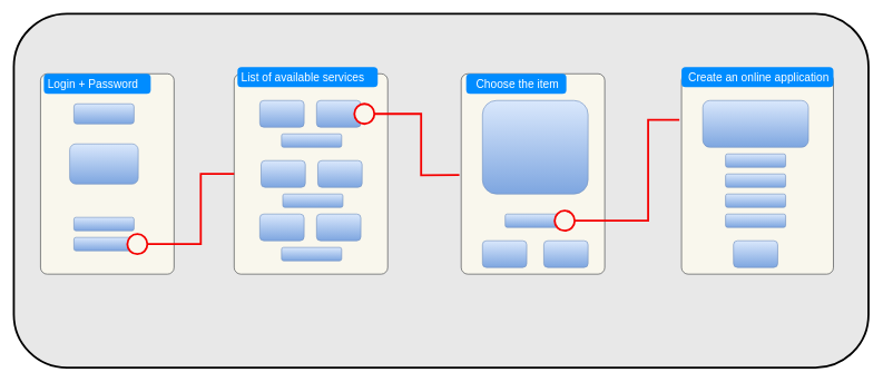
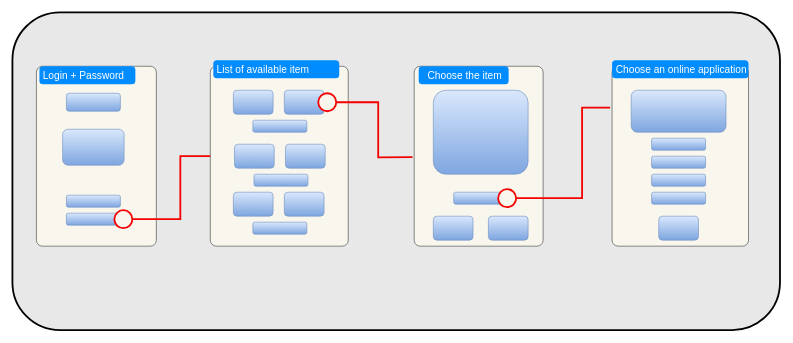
  <mxCell id="0" />
  <mxCell id="1" parent="0" />
  <mxCell id="2" value="" style="rounded=1;whiteSpace=wrap;html=1;strokeColor=#000000;strokeWidth=3;fillColor=#e8e8e8;" vertex="1" parent="1"><mxGeometry x="20" y="20" width="1280" height="530" as="geometry" /></mxCell>
  <mxCell id="3" value="" style="shape=mxgraph.mockup.containers.marginRect;rectMarginTop=10;strokeWidth=1;dashed=0;rounded=1;arcSize=5;recursiveResize=0;fillColor=#f9f7ed;strokeColor=#36393d;" vertex="1" parent="1"><mxGeometry x="60" y="100" width="200" height="310" as="geometry" /></mxCell>
  <mxCell id="4" value="Login + Password" style="shape=rect;strokeColor=none;fillColor=#008cff;strokeWidth=1;dashed=0;rounded=1;arcSize=20;fontColor=#ffffff;fontSize=17;spacing=2;spacingTop=-2;align=left;autosize=1;spacingLeft=4;resizeWidth=0;resizeHeight=0;perimeter=none;" vertex="1" parent="3"><mxGeometry x="5" y="10" width="160" height="30" as="geometry" /></mxCell>
  <mxCell id="5" value="" style="rounded=1;whiteSpace=wrap;html=1;fillColor=#dae8fc;strokeColor=#6c8ebf;gradientColor=#7ea6e0;" vertex="1" parent="3"><mxGeometry x="50" y="55" width="90" height="30" as="geometry" /></mxCell>
  <mxCell id="6" value="" style="rounded=1;whiteSpace=wrap;html=1;fillColor=#dae8fc;strokeColor=#6c8ebf;gradientColor=#7ea6e0;" vertex="1" parent="3"><mxGeometry x="43.75" y="115" width="102.5" height="60" as="geometry" /></mxCell>
  <mxCell id="7" value="" style="rounded=1;whiteSpace=wrap;html=1;fillColor=#dae8fc;strokeColor=#6c8ebf;gradientColor=#7ea6e0;" vertex="1" parent="3"><mxGeometry x="50" y="225" width="90" height="20" as="geometry" /></mxCell>
  <mxCell id="8" value="" style="rounded=1;whiteSpace=wrap;html=1;fillColor=#dae8fc;strokeColor=#6c8ebf;gradientColor=#7ea6e0;" vertex="1" parent="3"><mxGeometry x="50" y="255" width="90" height="20" as="geometry" /></mxCell>
  <mxCell id="9" value="" style="ellipse;whiteSpace=wrap;html=1;aspect=fixed;fillColor=#f9f7ed;strokeColor=#f50000;strokeWidth=3;perimeterSpacing=0;" vertex="1" parent="3"><mxGeometry x="130" y="250" width="30" height="30" as="geometry" /></mxCell>
  <mxCell id="10" value="" style="shape=mxgraph.mockup.containers.marginRect;rectMarginTop=10;strokeColor=#36393d;strokeWidth=1;dashed=0;rounded=1;arcSize=5;recursiveResize=0;fillColor=#f9f7ed;" vertex="1" parent="1"><mxGeometry x="350" y="100" width="230" height="310" as="geometry" /></mxCell>
  <mxCell id="11" value="" style="rounded=1;whiteSpace=wrap;html=1;fillColor=#dae8fc;strokeColor=#6c8ebf;gradientColor=#7ea6e0;" vertex="1" parent="10"><mxGeometry x="123.44" y="50" width="66.25" height="40" as="geometry" /></mxCell>
- <mxCell id="12" value="List of available services" style="shape=rect;strokeColor=none;fillColor=#008cff;strokeWidth=1;dashed=0;rounded=1;arcSize=20;fontColor=#ffffff;fontSize=17;spacing=2;spacingTop=-2;align=left;autosize=1;spacingLeft=4;resizeWidth=0;resizeHeight=0;perimeter=none;" vertex="1" parent="10"><mxGeometry x="5" width="210" height="30" as="geometry" /></mxCell>
+ <mxCell id="12" value="List of available item" style="shape=rect;strokeColor=none;fillColor=#008cff;strokeWidth=1;dashed=0;rounded=1;arcSize=20;fontColor=#ffffff;fontSize=17;spacing=2;spacingTop=-2;align=left;autosize=1;spacingLeft=4;resizeWidth=0;resizeHeight=0;perimeter=none;" vertex="1" parent="10"><mxGeometry x="5" width="210" height="30" as="geometry" /></mxCell>
  <mxCell id="13" value="" style="rounded=1;whiteSpace=wrap;html=1;fillColor=#dae8fc;strokeColor=#6c8ebf;gradientColor=#7ea6e0;" vertex="1" parent="10"><mxGeometry x="38.44" y="50" width="66.25" height="40" as="geometry" /></mxCell>
  <mxCell id="14" value="" style="rounded=1;whiteSpace=wrap;html=1;fillColor=#dae8fc;strokeColor=#6c8ebf;gradientColor=#7ea6e0;" vertex="1" parent="10"><mxGeometry x="70.94" y="100" width="90" height="20" as="geometry" /></mxCell>
  <mxCell id="15" value="" style="rounded=1;whiteSpace=wrap;html=1;fillColor=#dae8fc;strokeColor=#6c8ebf;gradientColor=#7ea6e0;" vertex="1" parent="10"><mxGeometry x="40.32" y="140" width="66.25" height="40" as="geometry" /></mxCell>
  <mxCell id="16" value="" style="rounded=1;whiteSpace=wrap;html=1;fillColor=#dae8fc;strokeColor=#6c8ebf;gradientColor=#7ea6e0;" vertex="1" parent="10"><mxGeometry x="125.32" y="140" width="66.25" height="40" as="geometry" /></mxCell>
  <mxCell id="17" value="" style="rounded=1;whiteSpace=wrap;html=1;fillColor=#dae8fc;strokeColor=#6c8ebf;gradientColor=#7ea6e0;" vertex="1" parent="10"><mxGeometry x="72.82" y="190" width="90" height="20" as="geometry" /></mxCell>
  <mxCell id="18" value="" style="rounded=1;whiteSpace=wrap;html=1;fillColor=#dae8fc;strokeColor=#6c8ebf;gradientColor=#7ea6e0;" vertex="1" parent="10"><mxGeometry x="38.44" y="220" width="66.25" height="40" as="geometry" /></mxCell>
  <mxCell id="19" value="" style="rounded=1;whiteSpace=wrap;html=1;fillColor=#dae8fc;strokeColor=#6c8ebf;gradientColor=#7ea6e0;" vertex="1" parent="10"><mxGeometry x="123.44" y="220" width="66.25" height="40" as="geometry" /></mxCell>
  <mxCell id="20" value="" style="rounded=1;whiteSpace=wrap;html=1;fillColor=#dae8fc;strokeColor=#6c8ebf;gradientColor=#7ea6e0;" vertex="1" parent="10"><mxGeometry x="70.94" y="270" width="90" height="20" as="geometry" /></mxCell>
  <mxCell id="21" value="" style="ellipse;whiteSpace=wrap;html=1;aspect=fixed;fillColor=#f9f7ed;strokeColor=#f50000;strokeWidth=3;perimeterSpacing=0;" vertex="1" parent="10"><mxGeometry x="180" y="55" width="30" height="30" as="geometry" /></mxCell>
  <mxCell id="22" value="" style="shape=mxgraph.mockup.containers.marginRect;rectMarginTop=10;strokeColor=#36393d;strokeWidth=1;dashed=0;rounded=1;arcSize=5;recursiveResize=0;fillColor=#f9f7ed;" vertex="1" parent="1"><mxGeometry x="690" y="100" width="215" height="310" as="geometry" /></mxCell>
  <mxCell id="23" value="Choose the item" style="shape=rect;strokeColor=none;fillColor=#008cff;strokeWidth=1;dashed=0;rounded=1;arcSize=20;fontColor=#ffffff;fontSize=17;spacing=2;spacingTop=-2;align=center;autosize=1;spacingLeft=4;resizeWidth=0;resizeHeight=0;perimeter=none;" vertex="1" parent="22"><mxGeometry x="7.5" y="10" width="150" height="30" as="geometry" /></mxCell>
  <mxCell id="24" value="" style="rounded=1;whiteSpace=wrap;html=1;fillColor=#dae8fc;strokeColor=#6c8ebf;gradientColor=#7ea6e0;" vertex="1" parent="22"><mxGeometry x="31.88" y="50" width="158.12" height="140" as="geometry" /></mxCell>
  <mxCell id="25" value="" style="rounded=1;whiteSpace=wrap;html=1;fillColor=#dae8fc;strokeColor=#6c8ebf;gradientColor=#7ea6e0;" vertex="1" parent="22"><mxGeometry x="65.94" y="220" width="90" height="20" as="geometry" /></mxCell>
  <mxCell id="26" value="" style="rounded=1;whiteSpace=wrap;html=1;fillColor=#dae8fc;strokeColor=#6c8ebf;gradientColor=#7ea6e0;" vertex="1" parent="22"><mxGeometry x="31.88" y="260" width="66.25" height="40" as="geometry" /></mxCell>
  <mxCell id="27" value="" style="rounded=1;whiteSpace=wrap;html=1;fillColor=#dae8fc;strokeColor=#6c8ebf;gradientColor=#7ea6e0;" vertex="1" parent="22"><mxGeometry x="123.75" y="260" width="66.25" height="40" as="geometry" /></mxCell>
  <mxCell id="28" value="" style="ellipse;whiteSpace=wrap;html=1;aspect=fixed;fillColor=#f9f7ed;strokeColor=#f50000;strokeWidth=3;perimeterSpacing=0;" vertex="1" parent="22"><mxGeometry x="140" y="215" width="30" height="30" as="geometry" /></mxCell>
  <mxCell id="29" value="" style="shape=mxgraph.mockup.containers.marginRect;rectMarginTop=10;strokeColor=#36393d;strokeWidth=1;dashed=0;rounded=1;arcSize=5;recursiveResize=0;fillColor=#f9f7ed;" vertex="1" parent="1"><mxGeometry x="1020" y="100" width="227.5" height="310" as="geometry" /></mxCell>
- <mxCell id="30" value="Create an online application" style="shape=rect;strokeColor=none;fillColor=#008cff;strokeWidth=1;dashed=0;rounded=1;arcSize=20;fontColor=#ffffff;fontSize=17;spacing=2;spacingTop=-2;align=center;autosize=1;spacingLeft=4;resizeWidth=0;resizeHeight=0;perimeter=none;" vertex="1" parent="29"><mxGeometry width="227.5" height="30" as="geometry" /></mxCell>
+ <mxCell id="30" value="Choose an online application" style="shape=rect;strokeColor=none;fillColor=#008cff;strokeWidth=1;dashed=0;rounded=1;arcSize=20;fontColor=#ffffff;fontSize=17;spacing=2;spacingTop=-2;align=center;autosize=1;spacingLeft=4;resizeWidth=0;resizeHeight=0;perimeter=none;" vertex="1" parent="29"><mxGeometry width="227.5" height="30" as="geometry" /></mxCell>
  <mxCell id="31" value="" style="rounded=1;whiteSpace=wrap;html=1;fillColor=#dae8fc;strokeColor=#6c8ebf;gradientColor=#7ea6e0;" vertex="1" parent="29"><mxGeometry x="31.88" y="50" width="158.12" height="70" as="geometry" /></mxCell>
  <mxCell id="32" value="" style="rounded=1;whiteSpace=wrap;html=1;fillColor=#dae8fc;strokeColor=#6c8ebf;gradientColor=#7ea6e0;" vertex="1" parent="29"><mxGeometry x="65.94" y="220" width="90" height="20" as="geometry" /></mxCell>
  <mxCell id="33" value="" style="rounded=1;whiteSpace=wrap;html=1;fillColor=#dae8fc;strokeColor=#6c8ebf;gradientColor=#7ea6e0;" vertex="1" parent="29"><mxGeometry x="77.81" y="260" width="66.25" height="40" as="geometry" /></mxCell>
  <mxCell id="34" value="" style="rounded=1;whiteSpace=wrap;html=1;fillColor=#dae8fc;strokeColor=#6c8ebf;gradientColor=#7ea6e0;" vertex="1" parent="29"><mxGeometry x="65.94" y="130" width="90" height="20" as="geometry" /></mxCell>
  <mxCell id="35" value="" style="rounded=1;whiteSpace=wrap;html=1;fillColor=#dae8fc;strokeColor=#6c8ebf;gradientColor=#7ea6e0;" vertex="1" parent="29"><mxGeometry x="65.94" y="160" width="90" height="20" as="geometry" /></mxCell>
  <mxCell id="36" value="" style="rounded=1;whiteSpace=wrap;html=1;fillColor=#dae8fc;strokeColor=#6c8ebf;gradientColor=#7ea6e0;" vertex="1" parent="29"><mxGeometry x="65.94" y="190" width="90" height="20" as="geometry" /></mxCell>
  <mxCell id="37" value="" style="endArrow=none;html=1;rounded=0;exitX=1;exitY=0.5;exitDx=0;exitDy=0;fillColor=#ffcccc;strokeColor=#f50000;strokeWidth=3;" edge="1" parent="1" source="9"><mxGeometry width="50" height="50" relative="1" as="geometry"><mxPoint x="520" y="360" as="sourcePoint" /><mxPoint x="350" y="260" as="targetPoint" /><Array as="points"><mxPoint x="300" y="365" /><mxPoint x="300" y="260" /></Array></mxGeometry></mxCell>
  <mxCell id="38" value="" style="endArrow=none;html=1;rounded=0;exitX=1;exitY=0.5;exitDx=0;exitDy=0;entryX=-0.013;entryY=0.521;entryDx=0;entryDy=0;fillColor=#ffcccc;strokeColor=#f50000;strokeWidth=3;entryPerimeter=0;" edge="1" parent="1" source="21" target="22"><mxGeometry width="50" height="50" relative="1" as="geometry"><mxPoint x="870" y="150" as="sourcePoint" /><mxPoint x="703.76" y="50" as="targetPoint" /><Array as="points"><mxPoint x="630" y="170" /><mxPoint x="630" y="262" /></Array></mxGeometry></mxCell>
  <mxCell id="39" value="" style="endArrow=none;html=1;rounded=0;exitX=1;exitY=0.5;exitDx=0;exitDy=0;entryX=-0.014;entryY=0.255;entryDx=0;entryDy=0;fillColor=#ffcccc;strokeColor=#f50000;strokeWidth=3;entryPerimeter=0;" edge="1" parent="1" source="28" target="29"><mxGeometry width="50" height="50" relative="1" as="geometry"><mxPoint x="1150" y="320" as="sourcePoint" /><mxPoint x="983.76" y="220" as="targetPoint" /><Array as="points"><mxPoint x="970" y="330" /><mxPoint x="970" y="179" /></Array></mxGeometry></mxCell>
